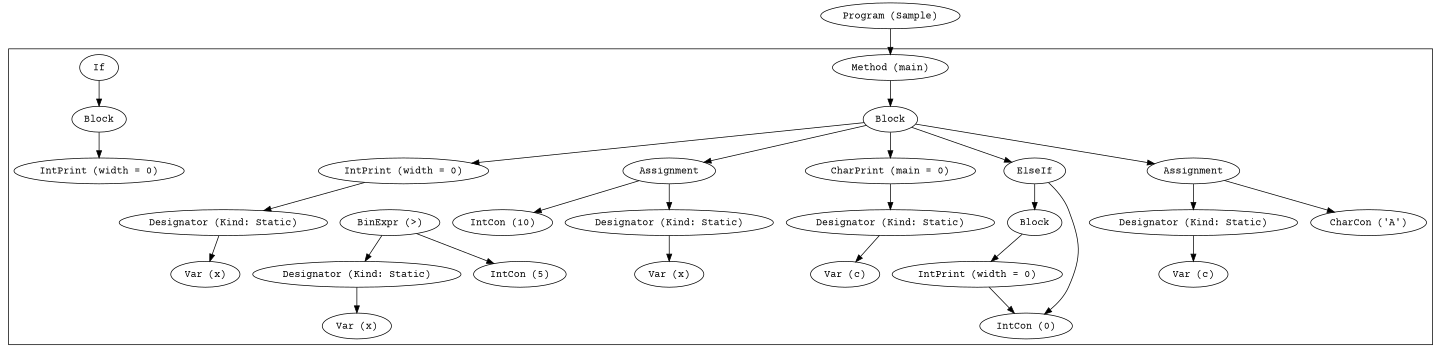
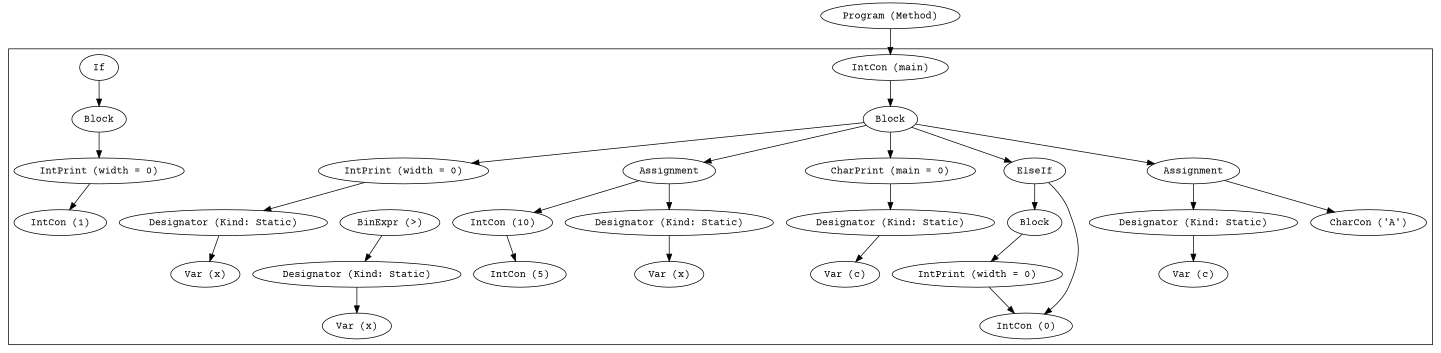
  digraph {
    fontname="Courier Prime"
    node [color=black fontname="Courier Prime"]
    edge [fontname="Courier Prime"]
-   n1 [label="Method (main)"]
+   n1 [label="IntCon (main)"]
    n2 [label=Block]
    n3 [label=Assignment]
    n4 [label=Assignment]
    n5 [label="IntPrint (width = 0)"]
    n6 [label="CharPrint (main = 0)"]
    n7 [label=ElseIf]
    n8 [label="Designator (Kind: Static)"]
    n9 [label="IntCon (10)"]
    n10 [label="Var (x)"]
    n11 [label="Designator (Kind: Static)"]
    n12 [label="CharCon ('A')"]
    n13 [label="Var (c)"]
    n14 [label="Designator (Kind: Static)"]
    n15 [label="Var (x)"]
    n16 [label="Designator (Kind: Static)"]
    n17 [label="Var (c)"]
    n18 [label=If]
    n19 [label=Block]
    n20 [label="BinExpr (>)"]
    n21 [label=Block]
    n22 [label="Designator (Kind: Static)"]
    n23 [label="IntCon (5)"]
    n24 [label="Var (x)"]
    n25 [label="IntPrint (width = 0)"]
+   n26 [label="IntCon (1)"]
    n27 [label="IntPrint (width = 0)"]
    n28 [label="IntCon (0)"]
-   n29 [label="Program (Sample)"]
+   n29 [label="Program (Method)"]
    subgraph cluster_1 {
      n1
      n2
      n3
      n4
      n5
      n6
      n7
      n8
      n9
      n10
      n11
      n12
      n13
      n14
      n15
      n16
      n17
      n18
      n19
      n20
      n21
      n22
      n23
      n24
      n25
+     n26
      n27
      n28
    }
    n1 -> n2
    n2 -> n3
    n2 -> n4
    n2 -> n5
    n2 -> n6
    n2 -> n7
    n3 -> n8
    n3 -> n9
    n4 -> n11
    n4 -> n12
    n5 -> n14
    n6 -> n16
    n7 -> n19
    n7 -> n28
    n8 -> n10
    n11 -> n13
    n14 -> n15
    n16 -> n17
    n18 -> n21
    n19 -> n27
    n20 -> n22
-   n20 -> n23
+   n9 -> n23
    n21 -> n25
    n22 -> n24
+   n25 -> n26
    n27 -> n28
    n29 -> n1
  }
